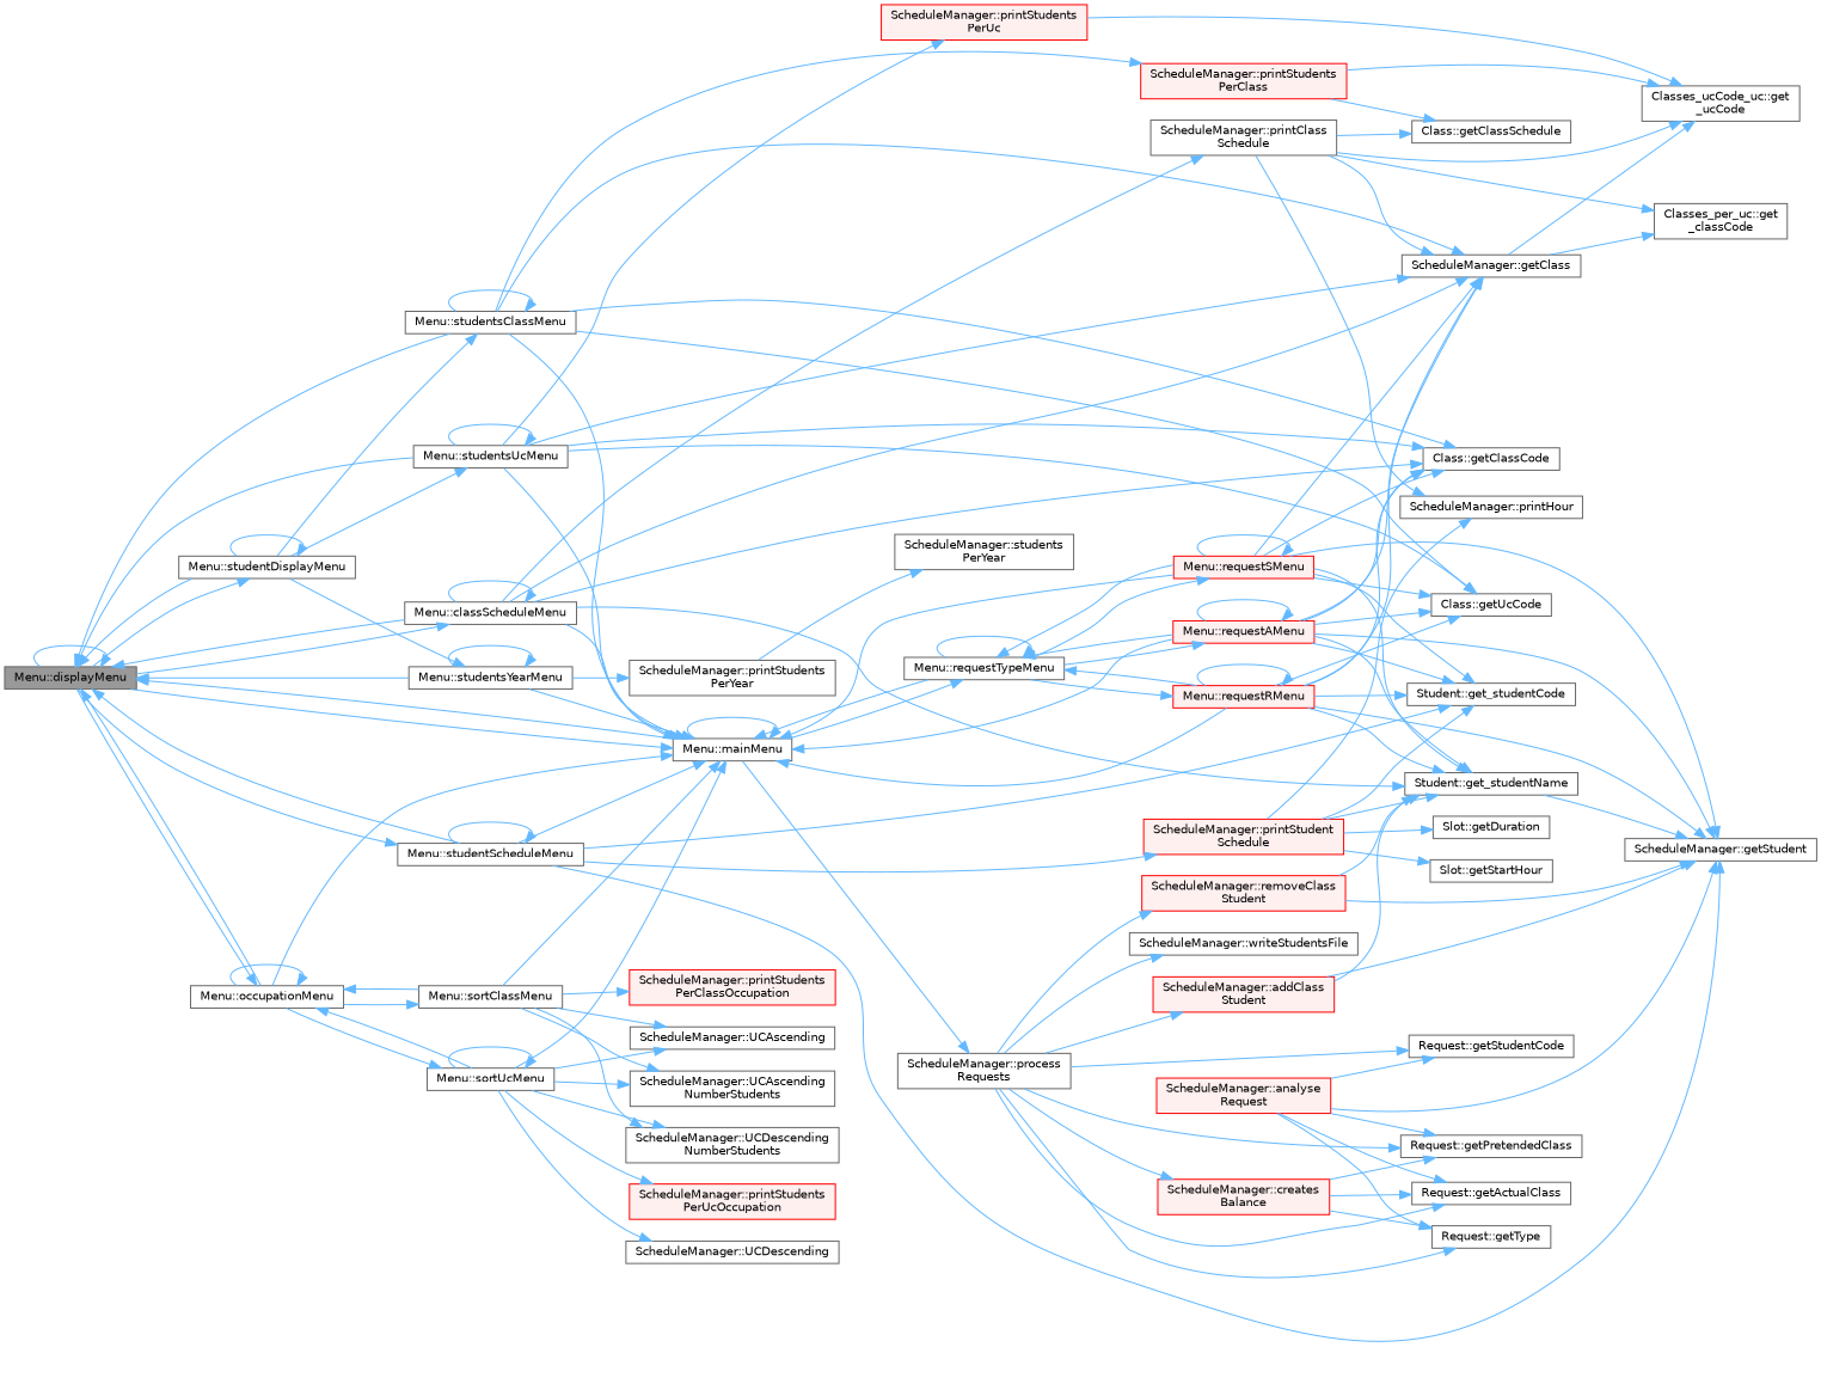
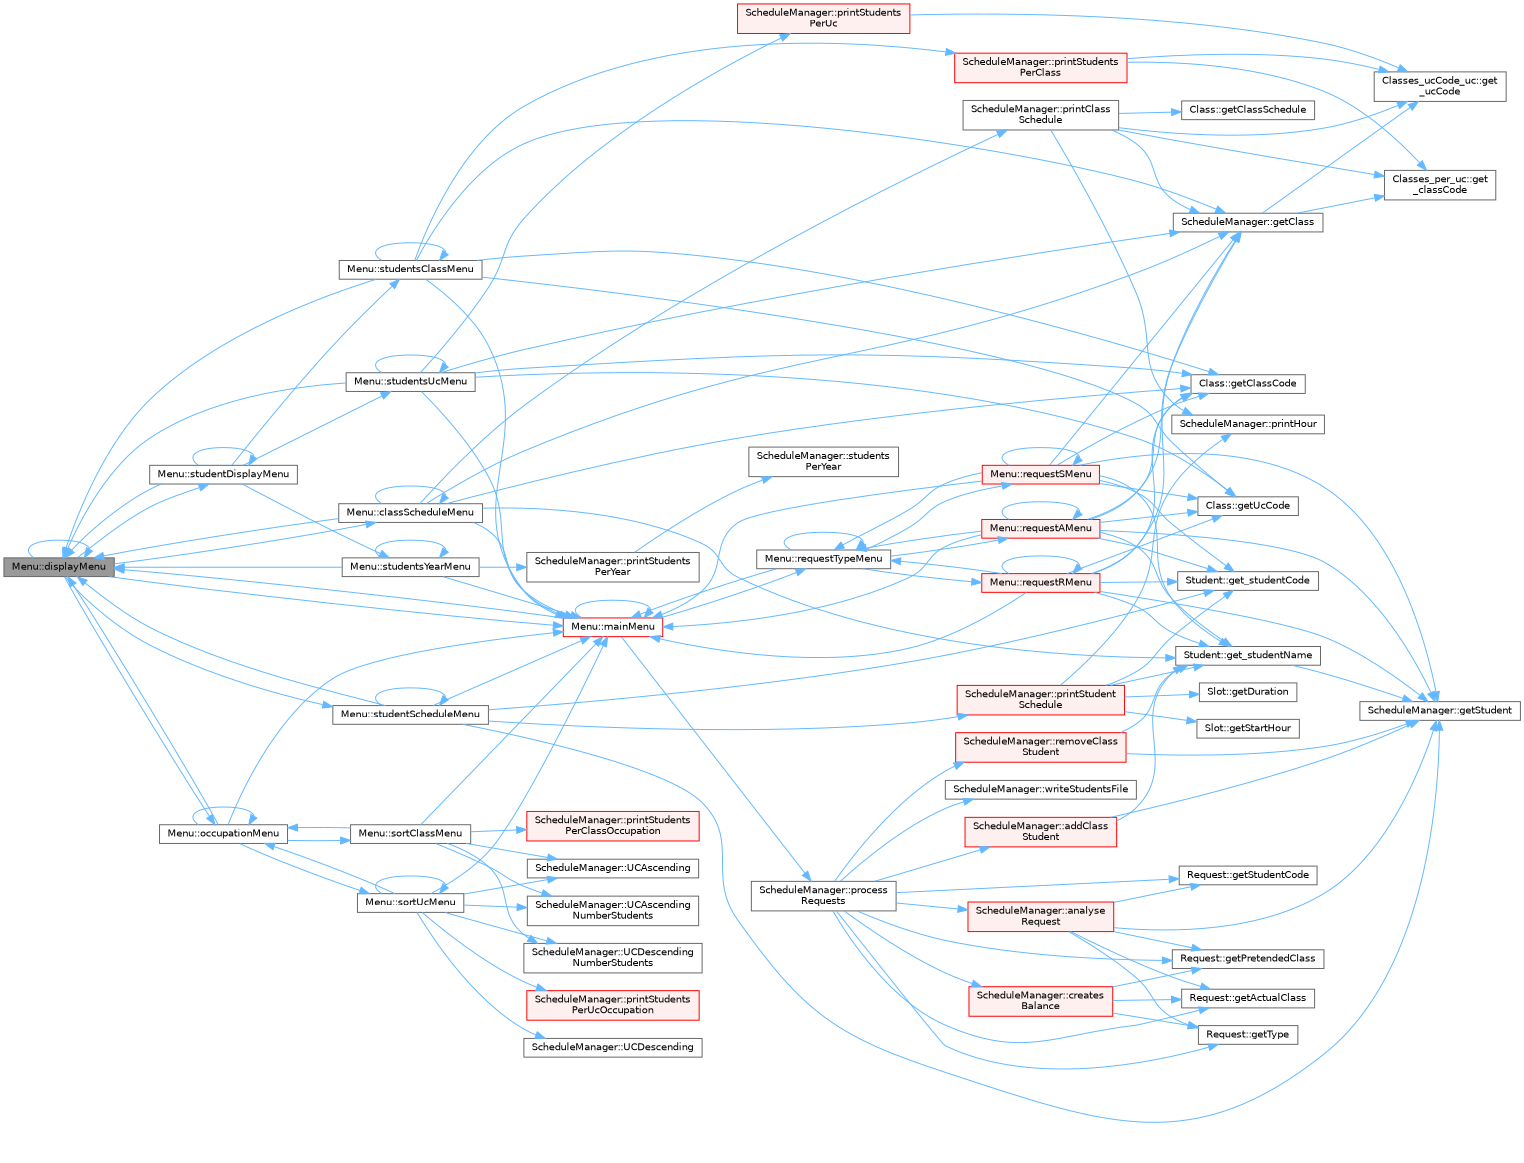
  digraph {
    rankdir=LR
    node [color=grey40 fillcolor=white fontname=Helvetica fontsize=10 shape=box style=filled]
    edge [color=steelblue1 fontname=Helvetica fontsize=10 labelfontname=Helvetica labelfontsize=10 style=solid]
    n1 [color=gray40 fillcolor=grey60 fontcolor=black height=0.2 label="Menu::displayMenu" width=0.4]
    n2 [height=0.2 label="Menu::classScheduleMenu" width=0.4]
-   n3 [height=0.2 label="Menu::mainMenu" width=0.4]
+   n3 [color=red height=0.2 label="Menu::mainMenu" width=0.4]
    n4 [height=0.2 label="Menu::occupationMenu" width=0.4]
    n5 [height=0.2 label="Menu::studentDisplayMenu" width=0.4]
    n6 [height=0.2 label="Menu::studentScheduleMenu" width=0.4]
    n7 [height=0.2 label="ScheduleManager::getClass" width=0.4]
    n8 [height=0.2 label="Class::getClassCode" width=0.4]
    n9 [height=0.2 label="ScheduleManager::printClass\lSchedule" width=0.4]
    n10 [height=0.2 label="Student::get_studentName" width=0.4]
    n11 [height=0.2 label="ScheduleManager::process\lRequests" width=0.4]
    n12 [height=0.2 label="Menu::requestTypeMenu" width=0.4]
    n13 [height=0.2 label="Menu::sortClassMenu" width=0.4]
    n14 [height=0.2 label="Menu::sortUcMenu" width=0.4]
    n15 [height=0.2 label="Menu::studentsClassMenu" width=0.4]
    n16 [height=0.2 label="Menu::studentsUcMenu" width=0.4]
    n17 [height=0.2 label="Menu::studentsYearMenu" width=0.4]
    n18 [height=0.2 label="ScheduleManager::getStudent" width=0.4]
    n19 [height=0.2 label="Student::get_studentCode" width=0.4]
    n20 [color=red fillcolor="#FFF0F0" height=0.2 label="ScheduleManager::printStudent\lSchedule" width=0.4]
    n21 [height=0.2 label="Classes_per_uc::get\l_classCode" width=0.4]
    n22 [height=0.2 label="Classes_ucCode_uc::get\l_ucCode" width=0.4]
    n23 [height=0.2 label="Class::getUcCode" width=0.4]
    n24 [height=0.2 label="Class::getClassSchedule" width=0.4]
    n25 [height=0.2 label="ScheduleManager::printHour" width=0.4]
    n26 [color=red fillcolor="#FFF0F0" height=0.2 label="ScheduleManager::addClass\lStudent" width=0.4]
    n27 [color=red fillcolor="#FFF0F0" height=0.2 label="ScheduleManager::analyse\lRequest" width=0.4]
    n28 [height=0.2 label="Request::getActualClass" width=0.4]
    n29 [height=0.2 label="Request::getPretendedClass" width=0.4]
    n30 [height=0.2 label="Request::getStudentCode" width=0.4]
    n31 [height=0.2 label="Request::getType" width=0.4]
    n32 [color=red fillcolor="#FFF0F0" height=0.2 label="ScheduleManager::creates\lBalance" width=0.4]
    n33 [color=red fillcolor="#FFF0F0" height=0.2 label="ScheduleManager::removeClass\lStudent" width=0.4]
    n34 [height=0.2 label="ScheduleManager::writeStudentsFile" width=0.4]
    n35 [color=red fillcolor="#FFF0F0" height=0.2 label="Menu::requestAMenu" width=0.4]
    n36 [color=red fillcolor="#FFF0F0" height=0.2 label="Menu::requestRMenu" width=0.4]
    n37 [color=red fillcolor="#FFF0F0" height=0.2 label="Menu::requestSMenu" width=0.4]
    n38 [color=red fillcolor="#FFF0F0" height=0.2 label="ScheduleManager::printStudents\lPerClassOccupation" width=0.4]
    n39 [height=0.2 label="ScheduleManager::UCAscending" width=0.4]
    n40 [height=0.2 label="ScheduleManager::UCAscending\lNumberStudents" width=0.4]
    n41 [height=0.2 label="ScheduleManager::UCDescending\lNumberStudents" width=0.4]
    n42 [color=red fillcolor="#FFF0F0" height=0.2 label="ScheduleManager::printStudents\lPerUcOccupation" width=0.4]
    n43 [height=0.2 label="ScheduleManager::UCDescending" width=0.4]
    n44 [height=0.2 label="ScheduleManager::students\lPerYear" width=0.4]
    n45 [color=red fillcolor="#FFF0F0" height=0.2 label="ScheduleManager::printStudents\lPerClass" width=0.4]
    n46 [color=red fillcolor="#FFF0F0" height=0.2 label="ScheduleManager::printStudents\lPerUc" width=0.4]
    n47 [height=0.2 label="ScheduleManager::printStudents\lPerYear" width=0.4]
    n48 [height=0.2 label="Slot::getDuration" width=0.4]
    n49 [height=0.2 label="Slot::getStartHour" width=0.4]
    n1 -> n1
    n1 -> n2
    n1 -> n3
    n1 -> n4
    n1 -> n5
    n1 -> n6
    n2 -> n1
    n2 -> n2
    n2 -> n3
    n2 -> n7
    n2 -> n8
    n2 -> n9
    n2 -> n10
    n3 -> n1
    n3 -> n3
    n3 -> n11
    n3 -> n12
    n4 -> n1
    n4 -> n3
    n4 -> n4
    n4 -> n13
    n4 -> n14
    n5 -> n1
    n5 -> n5
    n5 -> n15
    n5 -> n16
    n5 -> n17
    n6 -> n1
    n6 -> n3
    n6 -> n6
    n6 -> n18
    n6 -> n19
    n6 -> n20
    n7 -> n21
    n7 -> n22
    n9 -> n7
    n9 -> n21
    n9 -> n22
    n9 -> n24
    n9 -> n25
    n10 -> n18
    n11 -> n26
+   n11 -> n27
    n11 -> n28
    n11 -> n29
    n11 -> n30
    n11 -> n31
    n11 -> n32
    n11 -> n33
    n11 -> n34
    n12 -> n3
    n12 -> n12
    n12 -> n35
    n12 -> n36
    n12 -> n37
    n13 -> n3
    n13 -> n4
    n13 -> n38
    n13 -> n39
    n13 -> n40
    n13 -> n41
    n14 -> n3
    n14 -> n4
    n14 -> n14
    n14 -> n39
    n14 -> n40
    n14 -> n41
    n14 -> n42
    n14 -> n43
    n15 -> n1
    n15 -> n3
    n15 -> n7
    n15 -> n8
    n15 -> n15
    n15 -> n23
    n15 -> n45
    n16 -> n1
    n16 -> n3
    n16 -> n7
    n16 -> n8
    n16 -> n16
    n16 -> n23
    n16 -> n46
    n17 -> n1
    n17 -> n3
    n17 -> n17
    n17 -> n47
    n20 -> n10
    n20 -> n19
    n20 -> n25
    n20 -> n48
    n20 -> n49
    n26 -> n10
    n26 -> n18
    n27 -> n18
    n27 -> n28
    n27 -> n29
    n27 -> n30
    n27 -> n31
    n32 -> n28
    n32 -> n29
    n32 -> n31
    n33 -> n10
    n33 -> n18
    n35 -> n3
    n35 -> n7
    n35 -> n8
    n35 -> n10
    n35 -> n12
    n35 -> n18
    n35 -> n19
    n35 -> n23
    n35 -> n35
    n36 -> n3
    n36 -> n7
    n36 -> n8
    n36 -> n10
    n36 -> n12
    n36 -> n18
    n36 -> n19
    n36 -> n23
    n36 -> n36
    n37 -> n3
    n37 -> n7
    n37 -> n8
    n37 -> n10
    n37 -> n12
    n37 -> n18
    n37 -> n19
    n37 -> n23
    n37 -> n37
-   n45 -> n24
+   n45 -> n21
    n45 -> n22
    n46 -> n22
    n47 -> n44
  }
